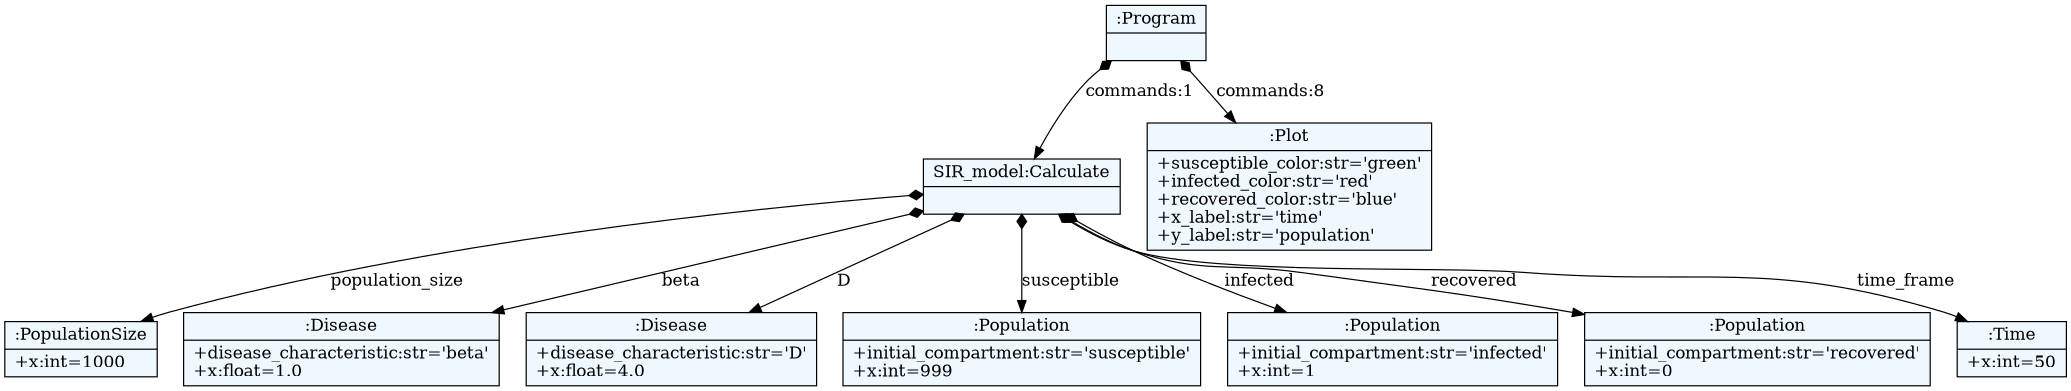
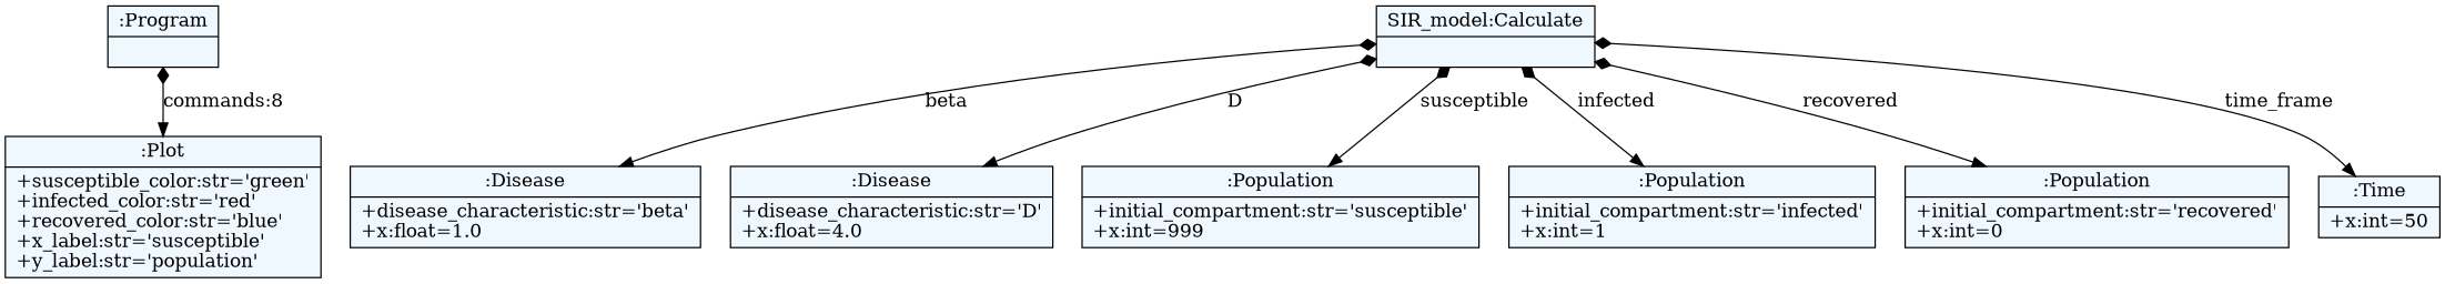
  digraph {
    fontname="Bitstream Vera Sans"
    fontsize=8
    nodesep=0.3
    node [fillcolor=aliceblue shape=record style=filled]
    edge [arrowtail=diamond dir=both]
    n1 [label="{:Program|}"]
    n2 [label="{SIR_model:Calculate|}"]
-   n3 [label="{:Plot|+susceptible_color:str='green'\l+infected_color:str='red'\l+recovered_color:str='blue'\l+x_label:str='time'\l+y_label:str='population'\l}"]
-   n4 [label="{:PopulationSize|+x:int=1000\l}"]
+   n3 [label="{:Plot|+susceptible_color:str='green'\l+infected_color:str='red'\l+recovered_color:str='blue'\l+x_label:str='susceptible'\l+y_label:str='population'\l}"]
    n5 [label="{:Disease|+disease_characteristic:str='beta'\l+x:float=1.0\l}"]
    n6 [label="{:Disease|+disease_characteristic:str='D'\l+x:float=4.0\l}"]
    n7 [label="{:Population|+initial_compartment:str='susceptible'\l+x:int=999\l}"]
    n8 [label="{:Population|+initial_compartment:str='infected'\l+x:int=1\l}"]
    n9 [label="{:Population|+initial_compartment:str='recovered'\l+x:int=0\l}"]
    n10 [label="{:Time|+x:int=50\l}"]
-   n1 -> n2 [label="commands:1"]
    n1 -> n3 [label="commands:8"]
-   n2 -> n4 [label=population_size]
    n2 -> n5 [label=beta]
    n2 -> n6 [label=D]
    n2 -> n7 [label=susceptible]
    n2 -> n8 [label=infected]
    n2 -> n9 [label=recovered]
    n2 -> n10 [label=time_frame]
  }
